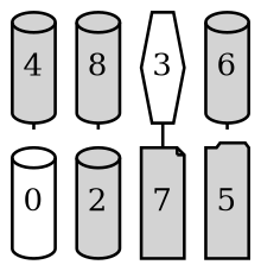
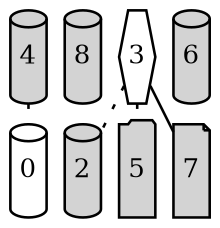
  graph {
    fontsize=12
    nodesep=0.1
    ranksep=0.1
    node [fillcolor=lightgray fixedsize=true fontsize=10 shape=cylinder style=filled]
    edge [style=dotted]
    0 [fillcolor=white width=0.2]
    n2 [label=8 width=0.2]
    3 [fillcolor=white shape=hexagon width=0.2]
    2 [width=0.2]
    5 [shape=folder width=0.2]
    7 [shape=note width=0.2]
    4 [width=0.2]
    6 [width=0.2]
-   n2 -- 2
-   6 -- 5
+   3 -- 2
+   3 -- 5
    3 -- 7 [style=solid]
    4 -- 0
  }
